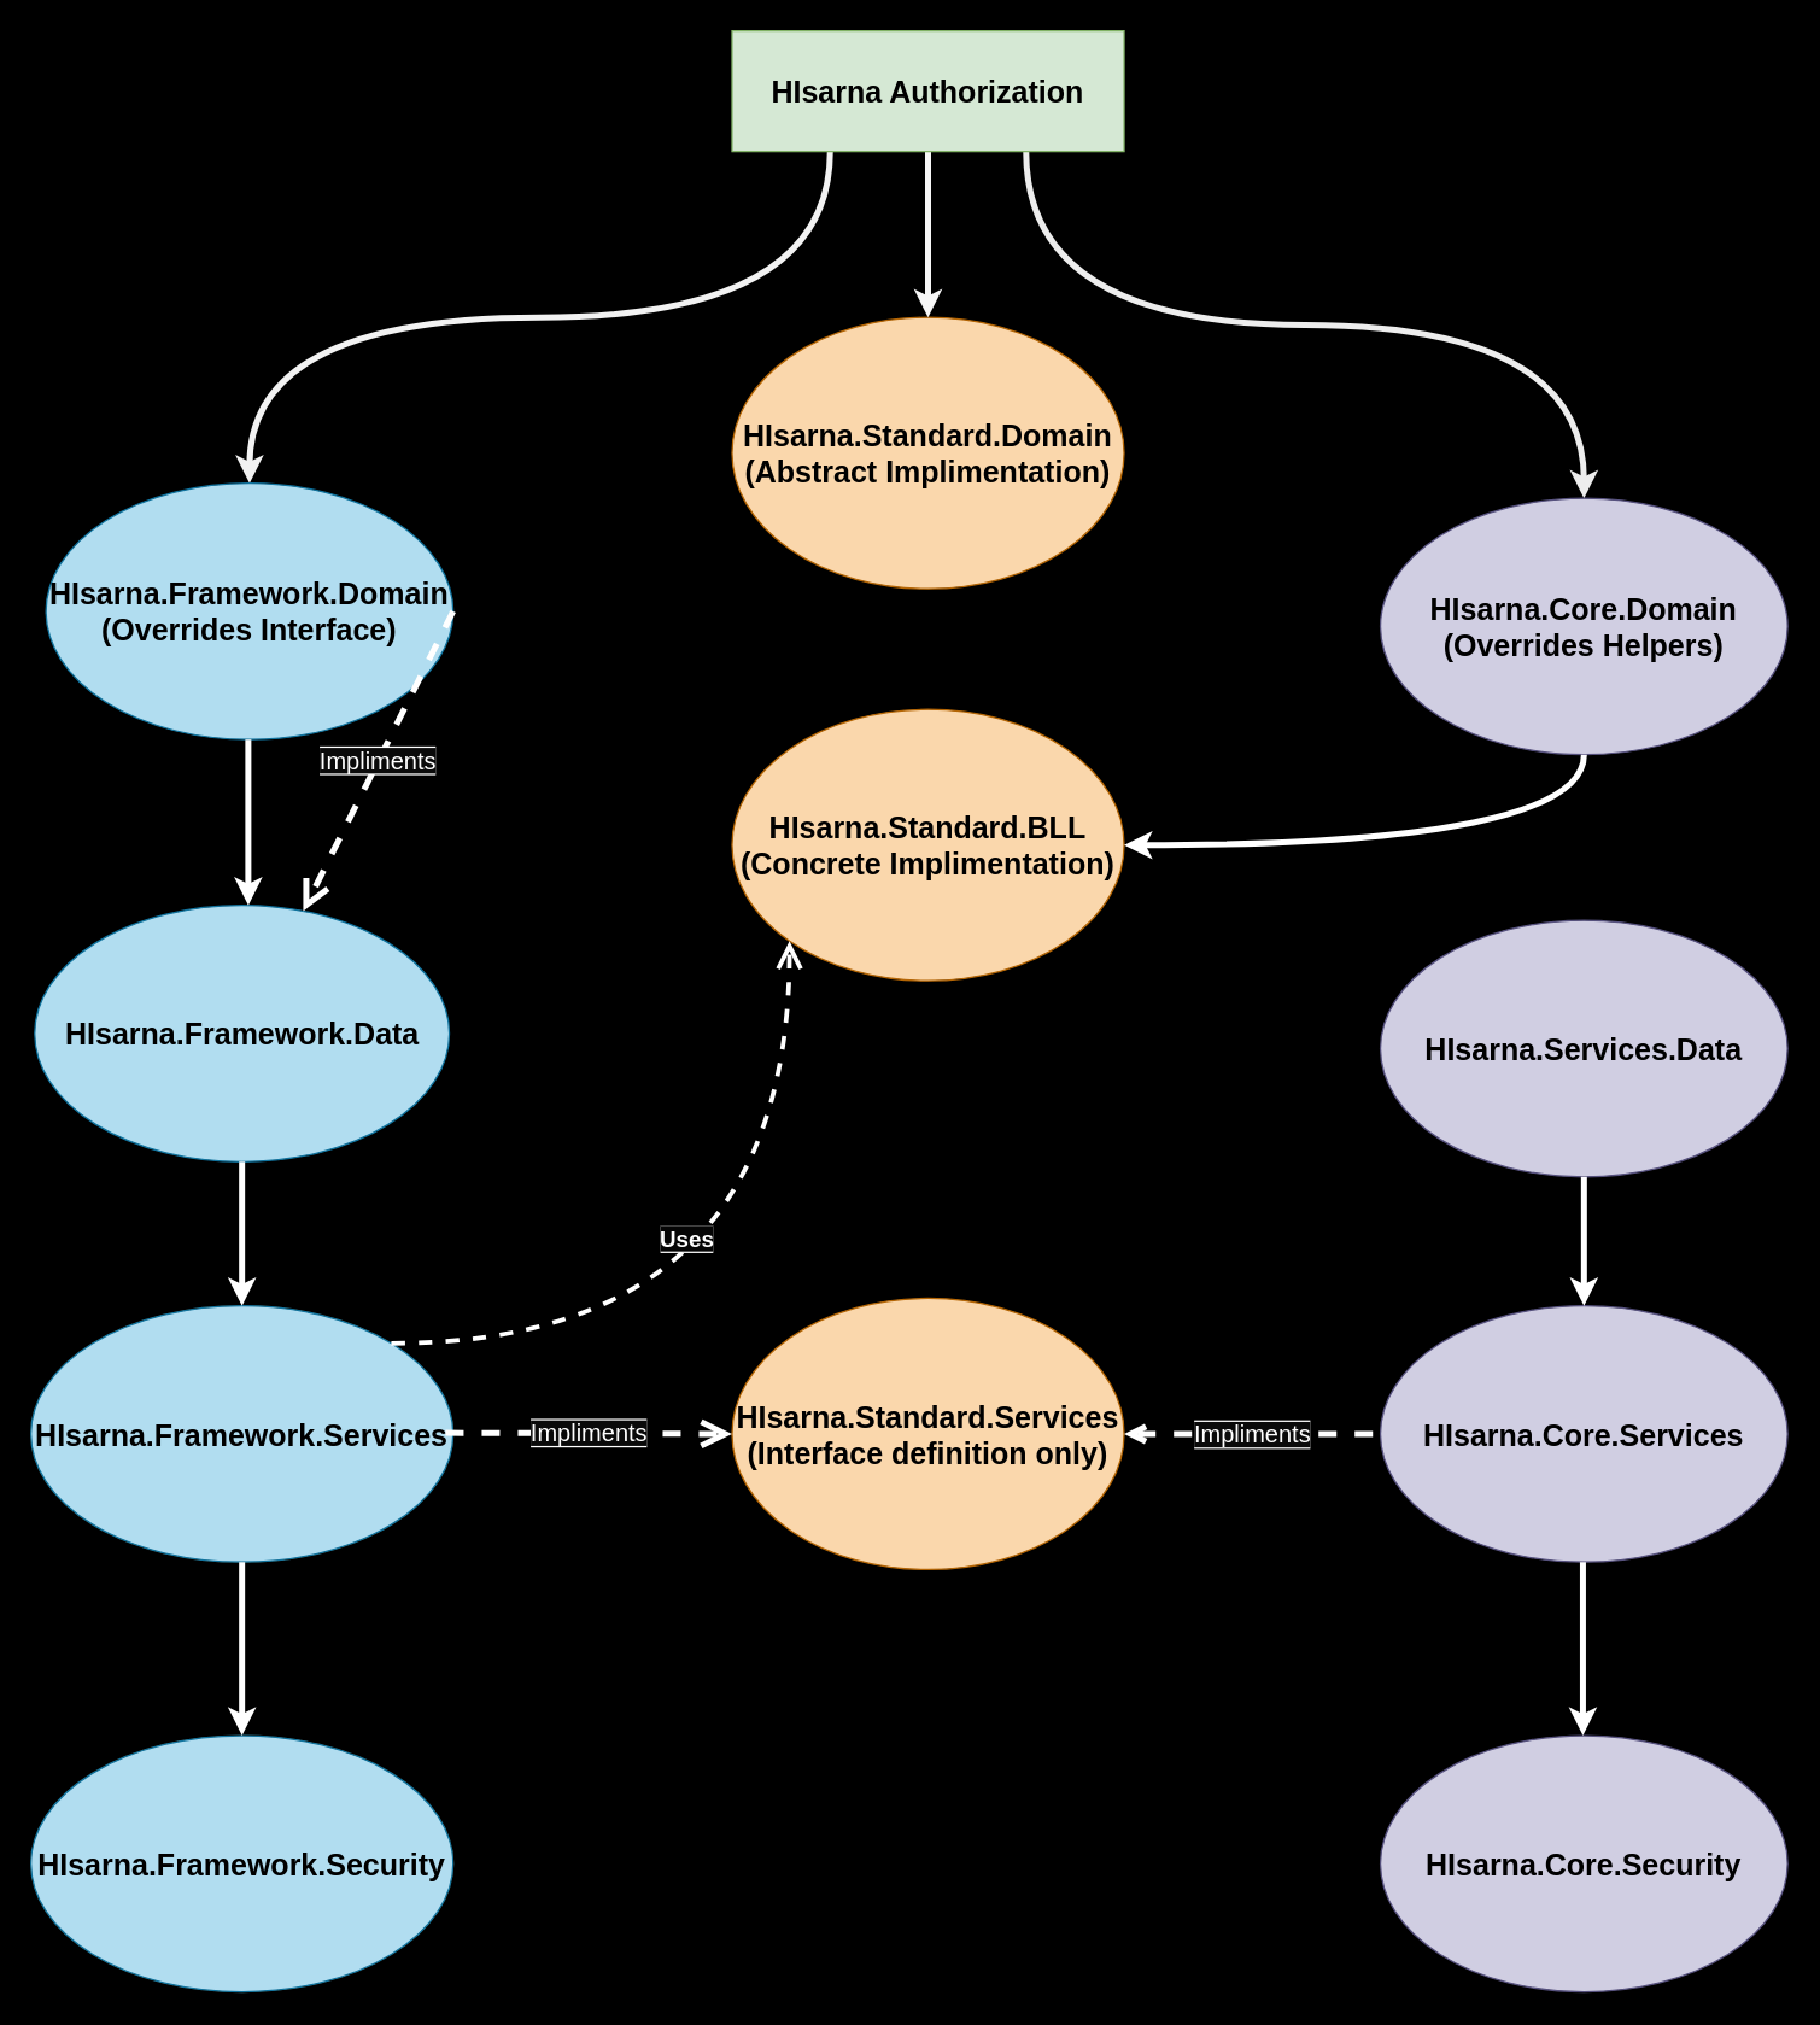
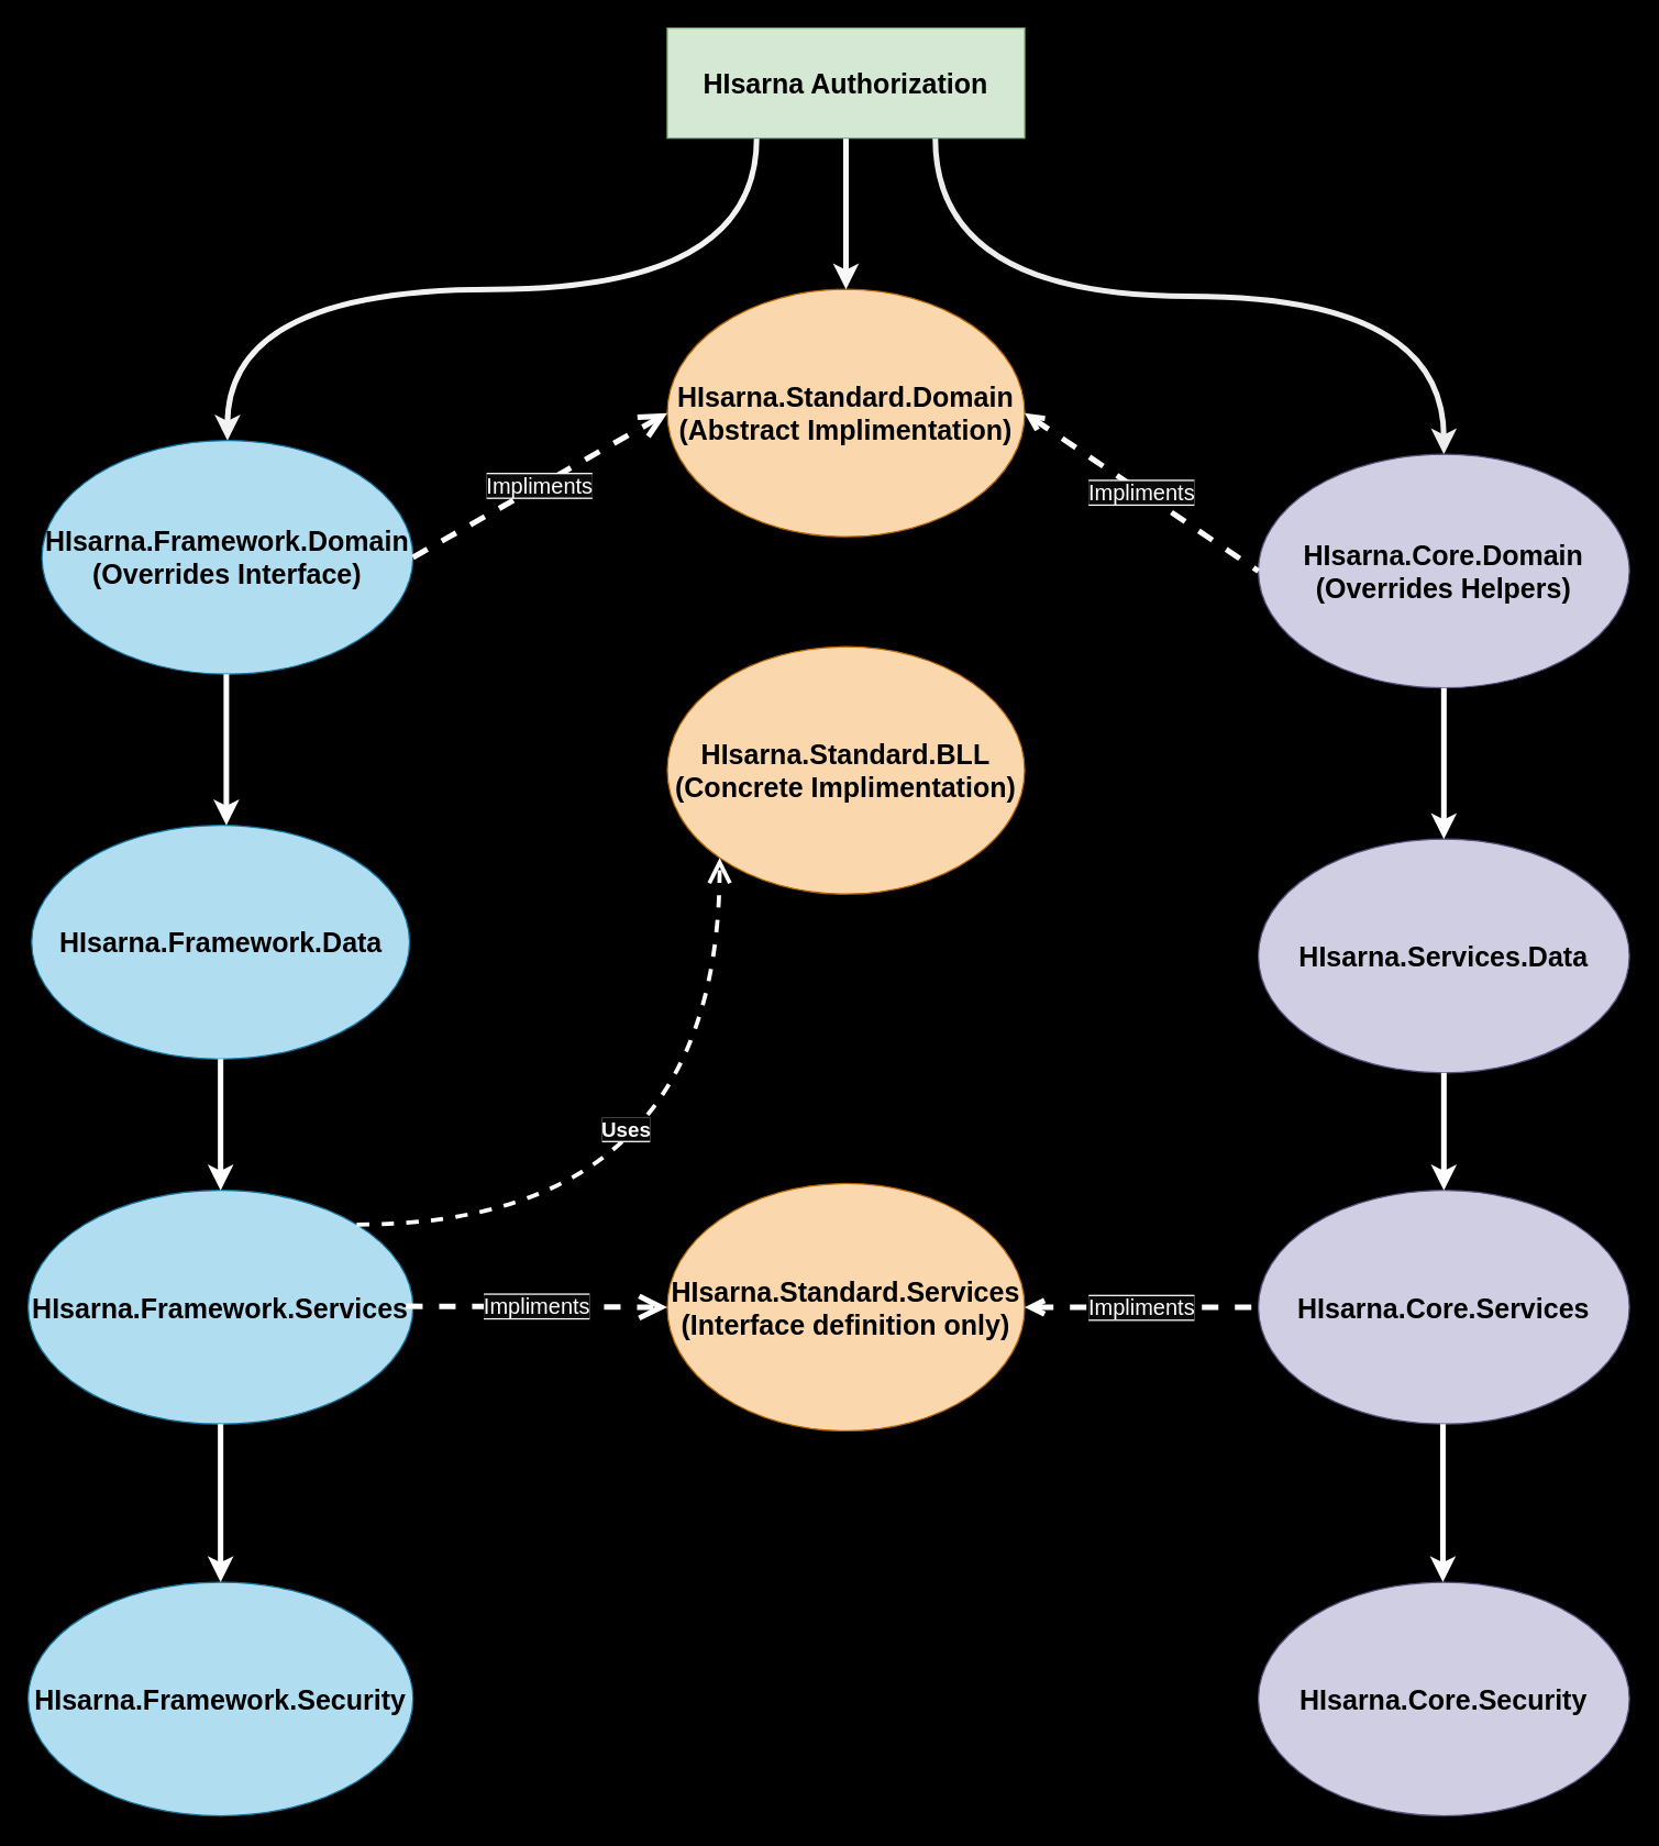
  <mxCell id="0" />
  <mxCell id="1" parent="0" />
  <mxCell id="2" value="&lt;font style=&quot;font-size: 20px;&quot;&gt;&lt;b&gt;HIsarna.Standard.Domain&lt;br&gt;(Abstract Implimentation)&lt;br&gt;&lt;/b&gt;&lt;/font&gt;" style="ellipse;whiteSpace=wrap;html=1;fillColor=#fad7ac;strokeColor=#b46504;" vertex="1" parent="1"><mxGeometry x="485" y="210" width="260" height="180" as="geometry" /></mxCell>
  <mxCell id="3" value="&lt;font style=&quot;font-size: 20px;&quot;&gt;&lt;b&gt;HIsarna.Standard.BLL&lt;br&gt;&lt;/b&gt;&lt;b style=&quot;border-color: var(--border-color);&quot;&gt;(Concrete Implimentation)&lt;/b&gt;&lt;b&gt;&lt;br&gt;&lt;/b&gt;&lt;/font&gt;" style="ellipse;whiteSpace=wrap;html=1;fillColor=#fad7ac;strokeColor=#b46504;" vertex="1" parent="1"><mxGeometry x="485" y="470" width="260" height="180" as="geometry" /></mxCell>
  <mxCell id="4" value="&lt;font style=&quot;font-size: 20px;&quot;&gt;&lt;b&gt;HIsarna.Standard.Services&lt;br&gt;(Interface definition only)&lt;br&gt;&lt;/b&gt;&lt;/font&gt;" style="ellipse;whiteSpace=wrap;html=1;fillColor=#fad7ac;strokeColor=#b46504;" vertex="1" parent="1"><mxGeometry x="485" y="860.54" width="260" height="180" as="geometry" /></mxCell>
  <mxCell id="5" style="edgeStyle=orthogonalEdgeStyle;rounded=0;orthogonalLoop=1;jettySize=auto;html=1;exitX=0.25;exitY=1;exitDx=0;exitDy=0;entryX=0.5;entryY=0;entryDx=0;entryDy=0;strokeWidth=4;strokeColor=#F2F2F2;curved=1;" edge="1" parent="1" source="8" target="13"><mxGeometry relative="1" as="geometry" /></mxCell>
  <mxCell id="6" style="edgeStyle=orthogonalEdgeStyle;rounded=0;orthogonalLoop=1;jettySize=auto;html=1;exitX=0.5;exitY=1;exitDx=0;exitDy=0;curved=1;strokeWidth=4;strokeColor=#F7F7F7;entryX=0.5;entryY=0;entryDx=0;entryDy=0;" edge="1" parent="1" source="8" target="2"><mxGeometry relative="1" as="geometry"><mxPoint x="625" y="190" as="targetPoint" /></mxGeometry></mxCell>
  <mxCell id="7" style="edgeStyle=orthogonalEdgeStyle;rounded=0;orthogonalLoop=1;jettySize=auto;html=1;exitX=0.75;exitY=1;exitDx=0;exitDy=0;entryX=0.5;entryY=0;entryDx=0;entryDy=0;strokeWidth=4;strokeColor=#EDEDED;curved=1;" edge="1" parent="1" source="8" target="14"><mxGeometry relative="1" as="geometry" /></mxCell>
  <mxCell id="8" value="&lt;h1&gt;&lt;font style=&quot;font-size: 20px;&quot;&gt;&lt;b&gt;HIsarna Authorization&lt;/b&gt;&lt;/font&gt;&lt;/h1&gt;" style="whiteSpace=wrap;html=1;fillColor=#d5e8d4;strokeColor=#82b366;" vertex="1" parent="1"><mxGeometry x="485" y="20" width="260" height="80" as="geometry" /></mxCell>
  <mxCell id="9" value="&lt;font color=&quot;#f7f7f7&quot; style=&quot;font-size: 20px;&quot;&gt;&lt;b&gt;HIsarna.Framework.Services&lt;/b&gt;&lt;/font&gt;" style="ellipse;whiteSpace=wrap;html=1;fillColor=#fad7ac;strokeColor=#b46504;opacity=30;" vertex="1" parent="1"><mxGeometry x="20" y="865.54" width="280" height="170" as="geometry" /></mxCell>
  <mxCell id="10" value="&lt;font color=&quot;#f7f7f7&quot; style=&quot;font-size: 20px;&quot;&gt;&lt;b&gt;HIsarna.Framework.Security&lt;/b&gt;&lt;/font&gt;" style="ellipse;whiteSpace=wrap;html=1;fillColor=#fad7ac;strokeColor=#b46504;opacity=30;" vertex="1" parent="1"><mxGeometry x="20" y="1150.54" width="280" height="170" as="geometry" /></mxCell>
  <mxCell id="11" value="&lt;font style=&quot;font-size: 20px;&quot;&gt;&lt;b&gt;HIsarna.Framework.Security&lt;/b&gt;&lt;/font&gt;" style="ellipse;whiteSpace=wrap;html=1;fillColor=#b1ddf0;strokeColor=#10739e;" vertex="1" parent="1"><mxGeometry x="20" y="1150.54" width="280" height="170" as="geometry" /></mxCell>
  <mxCell id="12" value="&lt;font style=&quot;font-size: 20px;&quot;&gt;&lt;b&gt;HIsarna.Framework.Services&lt;/b&gt;&lt;/font&gt;" style="ellipse;whiteSpace=wrap;html=1;fillColor=#b1ddf0;strokeColor=#10739e;" vertex="1" parent="1"><mxGeometry x="20" y="865.54" width="280" height="170" as="geometry" /></mxCell>
  <mxCell id="13" value="&lt;font style=&quot;font-size: 20px;&quot;&gt;&lt;b&gt;HIsarna.Framework.Domain&lt;br&gt;&lt;/b&gt;&lt;b style=&quot;border-color: var(--border-color);&quot;&gt;(Overrides Interface)&lt;/b&gt;&lt;b&gt;&lt;br&gt;&lt;/b&gt;&lt;/font&gt;" style="ellipse;whiteSpace=wrap;html=1;fillColor=#b1ddf0;strokeColor=#10739e;" vertex="1" parent="1"><mxGeometry x="30" y="320" width="270" height="170" as="geometry" /></mxCell>
  <mxCell id="14" value="&lt;font style=&quot;font-size: 20px;&quot;&gt;&lt;b&gt;HIsarna.Core.Domain&lt;br&gt;(Overrides Helpers)&lt;br&gt;&lt;/b&gt;&lt;/font&gt;" style="ellipse;whiteSpace=wrap;html=1;fillColor=#d0cee2;strokeColor=#56517e;" vertex="1" parent="1"><mxGeometry x="915" y="330" width="270" height="170" as="geometry" /></mxCell>
  <mxCell id="15" value="&lt;font style=&quot;font-size: 20px;&quot;&gt;&lt;b&gt;HIsarna.Core.Services&lt;/b&gt;&lt;/font&gt;" style="ellipse;whiteSpace=wrap;html=1;fillColor=#d0cee2;strokeColor=#56517e;" vertex="1" parent="1"><mxGeometry x="915" y="865.54" width="270" height="170" as="geometry" /></mxCell>
  <mxCell id="16" value="&lt;font style=&quot;font-size: 20px;&quot;&gt;&lt;b&gt;HIsarna.Core.Security&lt;/b&gt;&lt;/font&gt;" style="ellipse;whiteSpace=wrap;html=1;fillColor=#d0cee2;strokeColor=#56517e;" vertex="1" parent="1"><mxGeometry x="915" y="1150.54" width="270" height="170" as="geometry" /></mxCell>
  <mxCell id="17" style="edgeStyle=orthogonalEdgeStyle;rounded=0;orthogonalLoop=1;jettySize=auto;html=1;exitX=0.5;exitY=1;exitDx=0;exitDy=0;strokeWidth=4;strokeColor=#FFFFFF;curved=1;" edge="1" parent="1" source="12" target="11"><mxGeometry relative="1" as="geometry"><mxPoint x="150" y="1058.18" as="sourcePoint" /><mxPoint x="145" y="1448.18" as="targetPoint" /></mxGeometry></mxCell>
  <mxCell id="18" style="edgeStyle=orthogonalEdgeStyle;rounded=0;orthogonalLoop=1;jettySize=auto;html=1;exitX=0.5;exitY=1;exitDx=0;exitDy=0;strokeWidth=4;strokeColor=#FFFFFF;curved=1;" edge="1" parent="1"><mxGeometry relative="1" as="geometry"><mxPoint x="1049.29" y="1035.54" as="sourcePoint" /><mxPoint x="1049.29" y="1150.54" as="targetPoint" /></mxGeometry></mxCell>
  <mxCell id="19" value="&lt;font style=&quot;font-size: 20px;&quot;&gt;&lt;b&gt;HIsarna.Services.Data&lt;/b&gt;&lt;/font&gt;" style="ellipse;whiteSpace=wrap;html=1;fillColor=#d0cee2;strokeColor=#56517e;" vertex="1" parent="1"><mxGeometry x="915" y="610" width="270" height="170" as="geometry" /></mxCell>
  <mxCell id="20" value="&lt;font style=&quot;font-size: 20px;&quot;&gt;&lt;b&gt;HIsarna.Framework.Data&lt;/b&gt;&lt;/font&gt;" style="ellipse;whiteSpace=wrap;html=1;fillColor=#B1DDF0;strokeColor=#10739e;" vertex="1" parent="1"><mxGeometry x="22.5" y="600" width="275" height="170" as="geometry" /></mxCell>
  <mxCell id="21" value="&lt;font color=&quot;#ffffff&quot; style=&quot;font-size: 16px; background-color: rgb(10, 10, 10);&quot;&gt;Impliments&lt;/font&gt;" style="endArrow=open;endSize=12;dashed=1;html=1;rounded=0;strokeWidth=4;strokeColor=#FFFFFF;entryX=0;entryY=0.5;entryDx=0;entryDy=0;" edge="1" parent="1" target="4"><mxGeometry width="160" relative="1" as="geometry"><mxPoint x="295" y="949.83" as="sourcePoint" /><mxPoint x="455" y="949.83" as="targetPoint" /></mxGeometry></mxCell>
  <mxCell id="22" value="&lt;font color=&quot;#ffffff&quot; style=&quot;font-size: 16px; background-color: rgb(10, 10, 10);&quot;&gt;Impliments&lt;/font&gt;" style="endArrow=none;endSize=12;dashed=1;html=1;rounded=0;strokeWidth=4;strokeColor=#FFFFFF;entryX=0;entryY=0.5;entryDx=0;entryDy=0;exitX=1;exitY=0.5;exitDx=0;exitDy=0;startArrow=open;startFill=0;endFill=0;" edge="1" parent="1" source="4" target="15"><mxGeometry width="160" relative="1" as="geometry"><mxPoint x="785" y="1020" as="sourcePoint" /><mxPoint x="855" y="1010" as="targetPoint" /></mxGeometry></mxCell>
  <mxCell id="23" style="edgeStyle=orthogonalEdgeStyle;rounded=0;orthogonalLoop=1;jettySize=auto;html=1;strokeWidth=4;strokeColor=#FFFFFF;curved=1;exitX=0.5;exitY=1;exitDx=0;exitDy=0;entryX=0.5;entryY=0;entryDx=0;entryDy=0;" edge="1" parent="1" source="19" target="15"><mxGeometry relative="1" as="geometry"><mxPoint x="1165" y="810" as="sourcePoint" /><mxPoint x="1125" y="820" as="targetPoint" /></mxGeometry></mxCell>
  <mxCell id="24" style="edgeStyle=orthogonalEdgeStyle;rounded=0;orthogonalLoop=1;jettySize=auto;html=1;strokeWidth=4;strokeColor=#FFFFFF;curved=1;exitX=0.5;exitY=1;exitDx=0;exitDy=0;entryX=0.5;entryY=0;entryDx=0;entryDy=0;" edge="1" parent="1" source="20" target="12"><mxGeometry relative="1" as="geometry"><mxPoint x="115" y="790" as="sourcePoint" /><mxPoint x="320" y="840" as="targetPoint" /></mxGeometry></mxCell>
- <mxCell id="26" value="&lt;font color=&quot;#ffffff&quot; style=&quot;font-size: 16px; background-color: rgb(10, 10, 10);&quot;&gt;Impliments&lt;/font&gt;" style="endArrow=open;endSize=12;dashed=1;html=1;rounded=0;strokeWidth=4;strokeColor=#FFFFFF;exitX=1;exitY=0.5;exitDx=0;exitDy=0;" edge="1" parent="1" source="13" target="20"><mxGeometry width="160" relative="1" as="geometry"><mxPoint x="325" y="400" as="sourcePoint" /><mxPoint x="515" y="401.17" as="targetPoint" /></mxGeometry></mxCell>
+ <mxCell id="25" value="&lt;font color=&quot;#ffffff&quot; style=&quot;font-size: 16px; background-color: rgb(10, 10, 10);&quot;&gt;Impliments&lt;/font&gt;" style="endArrow=none;endSize=12;dashed=1;html=1;rounded=0;strokeWidth=4;strokeColor=#FFFFFF;startArrow=open;startFill=0;endFill=0;entryX=0;entryY=0.5;entryDx=0;entryDy=0;exitX=1;exitY=0.5;exitDx=0;exitDy=0;" edge="1" parent="1" source="2" target="14"><mxGeometry width="160" relative="1" as="geometry"><mxPoint x="795" y="360" as="sourcePoint" /><mxPoint x="885" y="390" as="targetPoint" /></mxGeometry></mxCell>
+ <mxCell id="26" value="&lt;font color=&quot;#ffffff&quot; style=&quot;font-size: 16px; background-color: rgb(10, 10, 10);&quot;&gt;Impliments&lt;/font&gt;" style="endArrow=open;endSize=12;dashed=1;html=1;rounded=0;strokeWidth=4;strokeColor=#FFFFFF;entryX=0;entryY=0.5;entryDx=0;entryDy=0;exitX=1;exitY=0.5;exitDx=0;exitDy=0;" edge="1" parent="1" source="13" target="2"><mxGeometry width="160" relative="1" as="geometry"><mxPoint x="325" y="400" as="sourcePoint" /><mxPoint x="515" y="401.17" as="targetPoint" /></mxGeometry></mxCell>
  <mxCell id="27" value="&lt;span style=&quot;background-color: rgb(5, 5, 5); font-size: 15px;&quot;&gt;&lt;font style=&quot;font-size: 15px;&quot; color=&quot;#ffffff&quot;&gt;Uses&lt;/font&gt;&lt;/span&gt;" style="endArrow=open;endSize=12;dashed=1;html=1;rounded=0;strokeColor=#FFFFFF;strokeWidth=3;edgeStyle=orthogonalEdgeStyle;curved=1;entryX=0;entryY=1;entryDx=0;entryDy=0;fontStyle=1;fontSize=15;exitX=1;exitY=0;exitDx=0;exitDy=0;" edge="1" parent="1" source="12" target="3"><mxGeometry x="0.26" y="68" width="160" relative="1" as="geometry"><mxPoint x="325" y="900" as="sourcePoint" /><mxPoint x="325" y="540" as="targetPoint" /><mxPoint as="offset" /></mxGeometry></mxCell>
- <mxCell id="28" style="edgeStyle=orthogonalEdgeStyle;rounded=0;orthogonalLoop=1;jettySize=auto;html=1;strokeWidth=4;strokeColor=#FFFFFF;curved=1;exitX=0.5;exitY=1;exitDx=0;exitDy=0;" edge="1" parent="1" source="14" target="3"><mxGeometry relative="1" as="geometry"><mxPoint x="1045" y="514" as="sourcePoint" /><mxPoint x="1045" y="600" as="targetPoint" /></mxGeometry></mxCell>
+ <mxCell id="28" style="edgeStyle=orthogonalEdgeStyle;rounded=0;orthogonalLoop=1;jettySize=auto;html=1;strokeWidth=4;strokeColor=#FFFFFF;curved=1;exitX=0.5;exitY=1;exitDx=0;exitDy=0;entryX=0.5;entryY=0;entryDx=0;entryDy=0;" edge="1" parent="1" source="14" target="19"><mxGeometry relative="1" as="geometry"><mxPoint x="1045" y="514" as="sourcePoint" /><mxPoint x="1045" y="600" as="targetPoint" /></mxGeometry></mxCell>
  <mxCell id="29" style="edgeStyle=orthogonalEdgeStyle;rounded=0;orthogonalLoop=1;jettySize=auto;html=1;strokeWidth=4;strokeColor=#FFFFFF;curved=1;exitX=0.5;exitY=1;exitDx=0;exitDy=0;entryX=0.5;entryY=0;entryDx=0;entryDy=0;" edge="1" parent="1"><mxGeometry relative="1" as="geometry"><mxPoint x="164.17" y="490" as="sourcePoint" /><mxPoint x="164.17" y="600" as="targetPoint" /></mxGeometry></mxCell>
